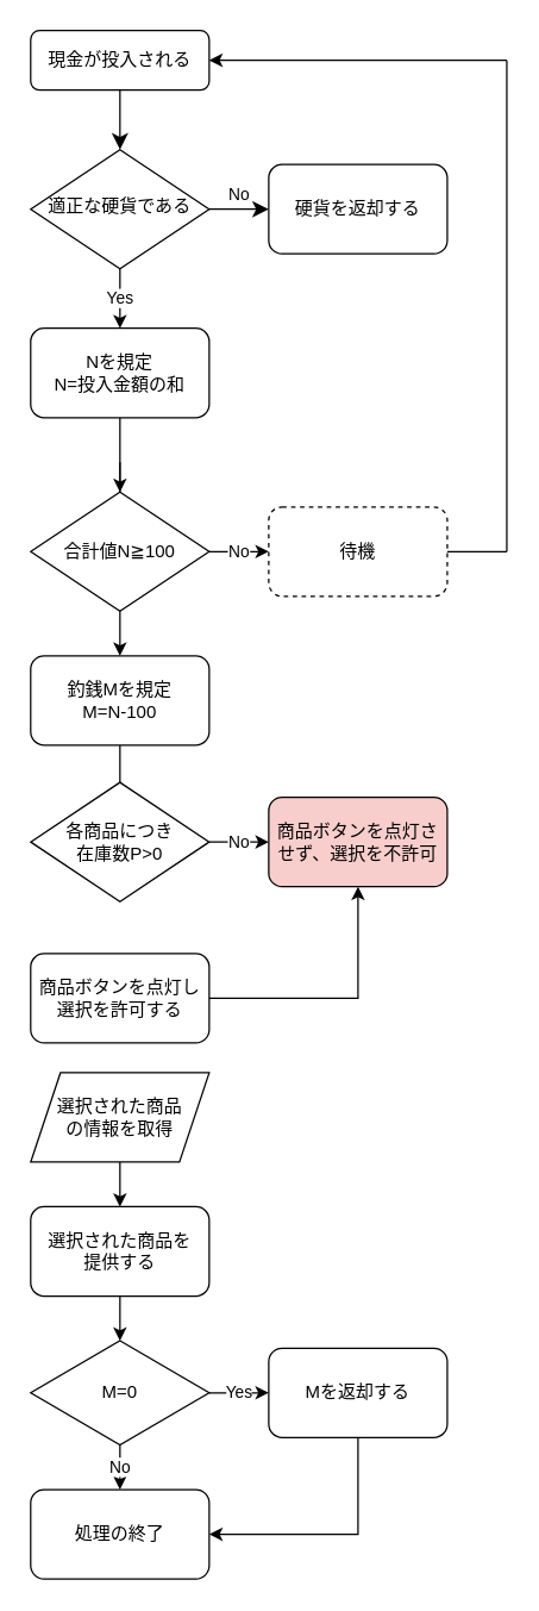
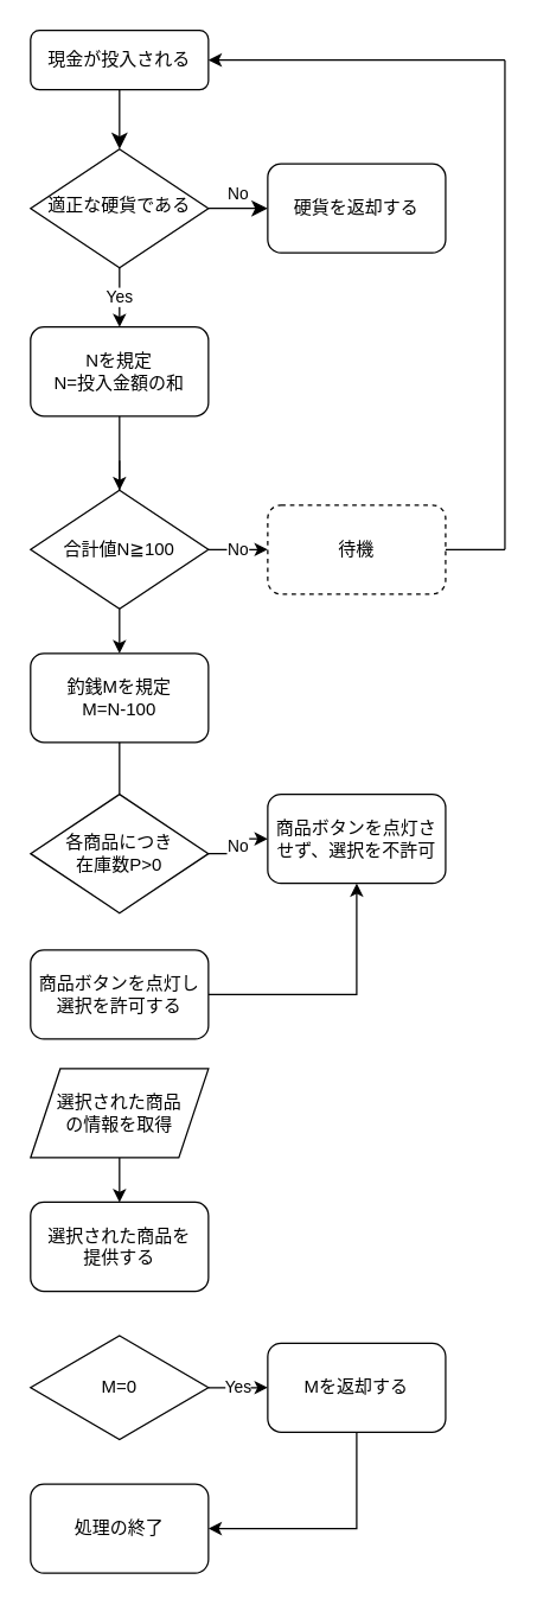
  <mxCell id="0" />
  <mxCell id="1" parent="0" />
  <mxCell id="2" value="" style="rounded=0;html=1;jettySize=auto;orthogonalLoop=1;fontSize=11;endArrow=classic;endFill=1;endSize=8;strokeWidth=1;shadow=0;labelBackgroundColor=none;edgeStyle=orthogonalEdgeStyle;" parent="1" source="3" target="7" edge="1"><mxGeometry relative="1" as="geometry" /></mxCell>
  <mxCell id="3" value="&lt;font style=&quot;vertical-align: inherit&quot;&gt;&lt;font style=&quot;vertical-align: inherit&quot;&gt;現金が投入される&lt;/font&gt;&lt;/font&gt;" style="rounded=1;whiteSpace=wrap;html=1;fontSize=12;glass=0;strokeWidth=1;shadow=0;" parent="1" vertex="1"><mxGeometry x="20" y="20" width="120" height="40" as="geometry" /></mxCell>
  <mxCell id="4" value="No" style="edgeStyle=orthogonalEdgeStyle;rounded=0;html=1;jettySize=auto;orthogonalLoop=1;fontSize=11;endArrow=classic;endFill=1;endSize=8;strokeWidth=1;shadow=0;labelBackgroundColor=none;" parent="1" source="7" target="6" edge="1"><mxGeometry y="10" relative="1" as="geometry"><mxPoint as="offset" /></mxGeometry></mxCell>
  <mxCell id="5" value="Yes" style="edgeStyle=orthogonalEdgeStyle;rounded=0;orthogonalLoop=1;jettySize=auto;html=1;endArrow=classic;endFill=1;" edge="1" parent="1" source="7"><mxGeometry relative="1" as="geometry"><mxPoint x="80" y="220" as="targetPoint" /></mxGeometry></mxCell>
  <mxCell id="6" value="&lt;font style=&quot;vertical-align: inherit&quot;&gt;&lt;font style=&quot;vertical-align: inherit&quot;&gt;&lt;font style=&quot;vertical-align: inherit&quot;&gt;&lt;font style=&quot;vertical-align: inherit&quot;&gt;&lt;font style=&quot;vertical-align: inherit&quot;&gt;&lt;font style=&quot;vertical-align: inherit&quot;&gt;&lt;font style=&quot;vertical-align: inherit&quot;&gt;&lt;font style=&quot;vertical-align: inherit&quot;&gt;硬貨を返却する&lt;/font&gt;&lt;/font&gt;&lt;/font&gt;&lt;/font&gt;&lt;/font&gt;&lt;/font&gt;&lt;/font&gt;&lt;/font&gt;" style="rounded=1;whiteSpace=wrap;html=1;fontSize=12;glass=0;strokeWidth=1;shadow=0;" parent="1" vertex="1"><mxGeometry x="180" y="110" width="120" height="60" as="geometry" /></mxCell>
  <mxCell id="7" value="&lt;font style=&quot;vertical-align: inherit&quot;&gt;&lt;font style=&quot;vertical-align: inherit&quot;&gt;適正な硬貨である&lt;/font&gt;&lt;/font&gt;" style="rhombus;whiteSpace=wrap;html=1;shadow=0;fontFamily=Helvetica;fontSize=12;align=center;strokeWidth=1;spacing=6;spacingTop=-4;" parent="1" vertex="1"><mxGeometry x="20" y="100" width="120" height="80" as="geometry" /></mxCell>
  <mxCell id="8" style="edgeStyle=orthogonalEdgeStyle;rounded=0;orthogonalLoop=1;jettySize=auto;html=1;exitX=0.5;exitY=0;exitDx=0;exitDy=0;endArrow=classic;endFill=1;" edge="1" parent="1"><mxGeometry relative="1" as="geometry"><mxPoint x="80" y="310" as="sourcePoint" /><mxPoint x="80" y="310" as="targetPoint" /></mxGeometry></mxCell>
  <mxCell id="9" value="" style="endArrow=classic;html=1;rounded=0;entryX=1;entryY=0.5;entryDx=0;entryDy=0;strokeColor=none;" edge="1" parent="1" target="3"><mxGeometry width="50" height="50" relative="1" as="geometry"><mxPoint x="340" y="40" as="sourcePoint" /><mxPoint x="299" y="10" as="targetPoint" /><Array as="points" /></mxGeometry></mxCell>
  <mxCell id="10" value="待機" style="rounded=1;whiteSpace=wrap;html=1;dashed=1;" vertex="1" parent="1"><mxGeometry x="180" y="340" width="120" height="60" as="geometry" /></mxCell>
  <mxCell id="11" value="" style="endArrow=none;html=1;rounded=0;" edge="1" parent="1"><mxGeometry width="50" height="50" relative="1" as="geometry"><mxPoint x="340" y="370" as="sourcePoint" /><mxPoint x="340" y="40" as="targetPoint" /></mxGeometry></mxCell>
  <mxCell id="12" value="" style="endArrow=classic;html=1;rounded=0;" edge="1" parent="1"><mxGeometry width="50" height="50" relative="1" as="geometry"><mxPoint x="340" y="40" as="sourcePoint" /><mxPoint x="140" y="40" as="targetPoint" /></mxGeometry></mxCell>
  <mxCell id="13" value="No" style="edgeStyle=orthogonalEdgeStyle;rounded=0;orthogonalLoop=1;jettySize=auto;html=1;endArrow=classic;endFill=1;" edge="1" parent="1" source="14" target="15"><mxGeometry relative="1" as="geometry" /></mxCell>
- <mxCell id="14" value="各商品につき&lt;br&gt;在庫数P&amp;gt;0" style="rhombus;whiteSpace=wrap;html=1;" vertex="1" parent="1"><mxGeometry x="20" y="525" width="120" height="80" as="geometry" /></mxCell>
- <mxCell id="15" value="商品ボタンを点灯させず、選択を不許可" style="rounded=1;whiteSpace=wrap;html=1;fillColor=#f8cecc;" vertex="1" parent="1"><mxGeometry x="180" y="535" width="120" height="60" as="geometry" /></mxCell>
+ <mxCell id="14" value="各商品につき&lt;br&gt;在庫数P&amp;gt;0" style="rhombus;whiteSpace=wrap;html=1;" vertex="1" parent="1"><mxGeometry x="20" y="535" width="120" height="80" as="geometry" /></mxCell>
+ <mxCell id="15" value="商品ボタンを点灯させず、選択を不許可" style="rounded=1;whiteSpace=wrap;html=1;" vertex="1" parent="1"><mxGeometry x="180" y="535" width="120" height="60" as="geometry" /></mxCell>
  <mxCell id="16" style="edgeStyle=orthogonalEdgeStyle;rounded=0;orthogonalLoop=1;jettySize=auto;html=1;exitX=0.5;exitY=0;exitDx=0;exitDy=0;endArrow=classic;endFill=1;" edge="1" parent="1"><mxGeometry relative="1" as="geometry"><mxPoint x="80" y="310" as="sourcePoint" /><mxPoint x="80" y="310" as="targetPoint" /></mxGeometry></mxCell>
  <mxCell id="17" value="No" style="edgeStyle=orthogonalEdgeStyle;rounded=0;orthogonalLoop=1;jettySize=auto;html=1;endArrow=classic;endFill=1;" edge="1" parent="1" source="19" target="10"><mxGeometry relative="1" as="geometry" /></mxCell>
  <mxCell id="18" value="" style="edgeStyle=orthogonalEdgeStyle;rounded=0;orthogonalLoop=1;jettySize=auto;html=1;endArrow=classic;endFill=1;" edge="1" parent="1" source="19" target="25"><mxGeometry relative="1" as="geometry" /></mxCell>
  <mxCell id="19" value="合計値N≧100" style="rhombus;whiteSpace=wrap;html=1;" vertex="1" parent="1"><mxGeometry x="20" y="330" width="120" height="80" as="geometry" /></mxCell>
  <mxCell id="20" value="" style="edgeStyle=orthogonalEdgeStyle;rounded=0;orthogonalLoop=1;jettySize=auto;html=1;entryX=0.5;entryY=0;entryDx=0;entryDy=0;endArrow=none;" edge="1" parent="1" target="19"><mxGeometry relative="1" as="geometry"><mxPoint x="80" y="310" as="sourcePoint" /><mxPoint x="80" y="370" as="targetPoint" /></mxGeometry></mxCell>
  <mxCell id="21" value="" style="endArrow=none;html=1;rounded=0;exitX=1;exitY=0.5;exitDx=0;exitDy=0;" edge="1" parent="1" source="10"><mxGeometry width="50" height="50" relative="1" as="geometry"><mxPoint x="230" y="430" as="sourcePoint" /><mxPoint x="340" y="370" as="targetPoint" /></mxGeometry></mxCell>
  <mxCell id="22" value="" style="edgeStyle=orthogonalEdgeStyle;rounded=0;orthogonalLoop=1;jettySize=auto;html=1;endArrow=classic;endFill=1;" edge="1" parent="1" source="23" target="19"><mxGeometry relative="1" as="geometry" /></mxCell>
  <mxCell id="23" value="Nを規定&lt;br&gt;N=投入金額の和" style="rounded=1;whiteSpace=wrap;html=1;" vertex="1" parent="1"><mxGeometry x="20" y="220" width="120" height="60" as="geometry" /></mxCell>
  <mxCell id="24" value="" style="edgeStyle=orthogonalEdgeStyle;rounded=0;orthogonalLoop=1;jettySize=auto;html=1;endArrow=none;endFill=1;" edge="1" parent="1" source="25" target="14"><mxGeometry relative="1" as="geometry" /></mxCell>
  <mxCell id="25" value="釣銭Mを規定&lt;br&gt;M=N-100" style="rounded=1;whiteSpace=wrap;html=1;" vertex="1" parent="1"><mxGeometry x="20" y="440" width="120" height="60" as="geometry" /></mxCell>
  <mxCell id="26" value="" style="edgeStyle=orthogonalEdgeStyle;rounded=0;orthogonalLoop=1;jettySize=auto;html=1;endArrow=classic;endFill=1;" edge="1" parent="1" source="27" target="15"><mxGeometry relative="1" as="geometry" /></mxCell>
  <mxCell id="27" value="商品ボタンを点灯し&lt;br&gt;選択を許可する" style="rounded=1;whiteSpace=wrap;html=1;" vertex="1" parent="1"><mxGeometry x="20" y="640" width="120" height="60" as="geometry" /></mxCell>
  <mxCell id="28" value="" style="edgeStyle=orthogonalEdgeStyle;rounded=0;orthogonalLoop=1;jettySize=auto;html=1;endArrow=classic;endFill=1;" edge="1" parent="1" source="29" target="31"><mxGeometry relative="1" as="geometry" /></mxCell>
  <mxCell id="29" value="選択された商品&lt;br&gt;の情報を取得" style="shape=parallelogram;perimeter=parallelogramPerimeter;whiteSpace=wrap;html=1;fixedSize=1;" vertex="1" parent="1"><mxGeometry x="20" y="720" width="120" height="60" as="geometry" /></mxCell>
- <mxCell id="30" value="" style="edgeStyle=orthogonalEdgeStyle;rounded=0;orthogonalLoop=1;jettySize=auto;html=1;endArrow=classic;endFill=1;" edge="1" parent="1" source="31" target="35"><mxGeometry relative="1" as="geometry" /></mxCell>
  <mxCell id="31" value="選択された商品を&lt;br&gt;提供する" style="rounded=1;whiteSpace=wrap;html=1;" vertex="1" parent="1"><mxGeometry x="20" y="810" width="120" height="60" as="geometry" /></mxCell>
  <mxCell id="32" value="処理の終了" style="rounded=1;whiteSpace=wrap;html=1;" vertex="1" parent="1"><mxGeometry x="20" y="1000" width="120" height="60" as="geometry" /></mxCell>
  <mxCell id="33" value="Yes" style="edgeStyle=orthogonalEdgeStyle;rounded=0;orthogonalLoop=1;jettySize=auto;html=1;endArrow=classic;endFill=1;" edge="1" parent="1" source="35" target="37"><mxGeometry relative="1" as="geometry" /></mxCell>
- <mxCell id="34" value="No" style="edgeStyle=orthogonalEdgeStyle;rounded=0;orthogonalLoop=1;jettySize=auto;html=1;endArrow=classic;endFill=1;" edge="1" parent="1" source="35" target="32"><mxGeometry relative="1" as="geometry" /></mxCell>
  <mxCell id="35" value="M=0" style="rhombus;whiteSpace=wrap;html=1;" vertex="1" parent="1"><mxGeometry x="20" y="900" width="120" height="70" as="geometry" /></mxCell>
  <mxCell id="36" style="edgeStyle=orthogonalEdgeStyle;rounded=0;orthogonalLoop=1;jettySize=auto;html=1;entryX=1;entryY=0.5;entryDx=0;entryDy=0;endArrow=classic;endFill=1;" edge="1" parent="1" source="37" target="32"><mxGeometry relative="1" as="geometry"><Array as="points"><mxPoint x="240" y="1030" /></Array></mxGeometry></mxCell>
  <mxCell id="37" value="Mを返却する" style="rounded=1;whiteSpace=wrap;html=1;" vertex="1" parent="1"><mxGeometry x="180" y="905" width="120" height="60" as="geometry" /></mxCell>
